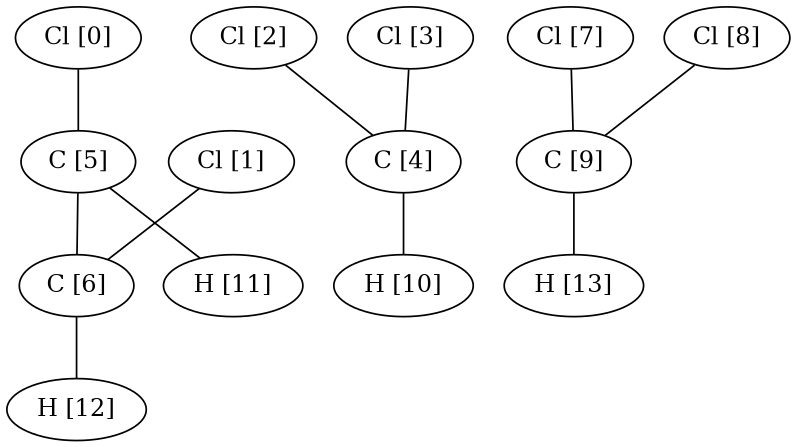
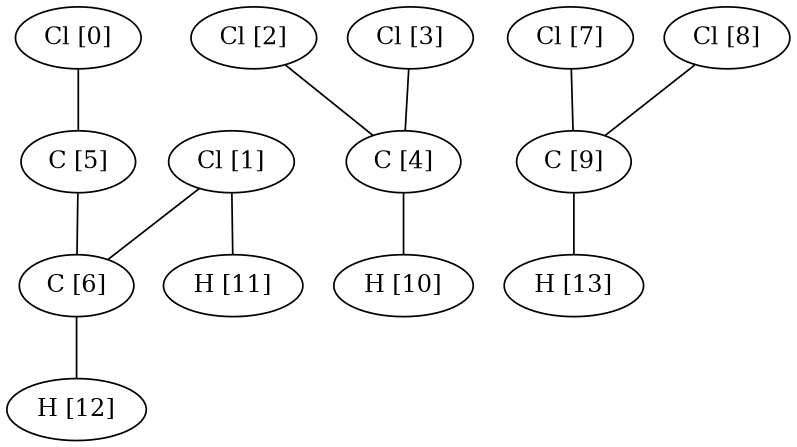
  graph {
    n1 [label="Cl [0]"]
    n2 [label="C [5]"]
    n3 [label="C [6]"]
    n4 [label="H [11]"]
    n5 [label="Cl [1]"]
    n6 [label="H [12]"]
    n7 [label="Cl [2]"]
    n8 [label="C [4]"]
    n9 [label="H [10]"]
    n10 [label="Cl [3]"]
    n11 [label="C [9]"]
    n12 [label="H [13]"]
    n13 [label="Cl [7]"]
    n14 [label="Cl [8]"]
    n1 -- n2
    n2 -- n3
-   n2 -- n4
+   n5 -- n4
    n3 -- n6
    n5 -- n3
    n7 -- n8
    n8 -- n9
    n10 -- n8
    n11 -- n12
    n13 -- n11
    n14 -- n11
  }
